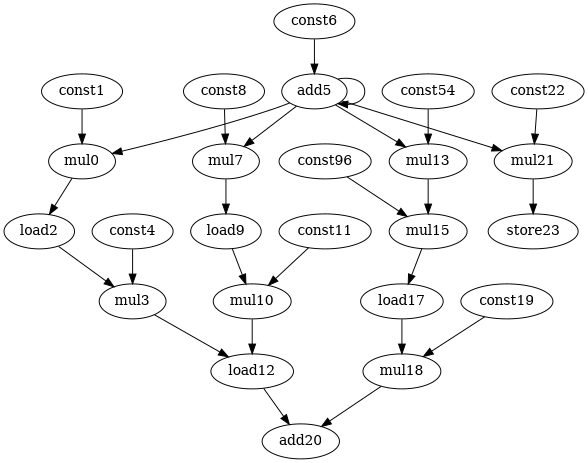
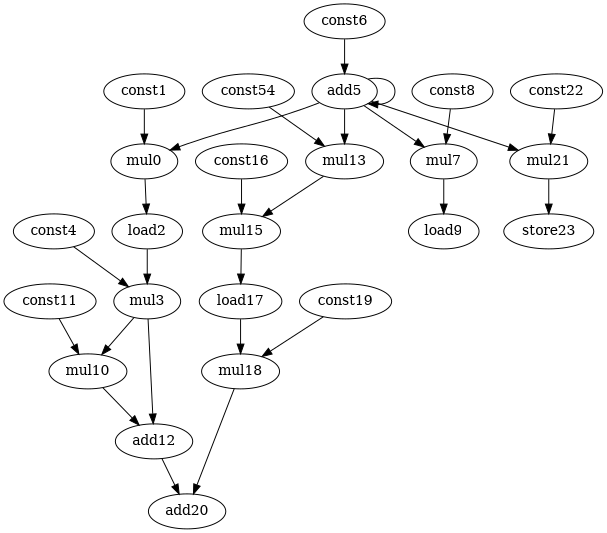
  digraph {
    node [opcode=const]
    edge [operand=0]
    mul0 [opcode=mul]
    load2 [opcode=load]
    mul3 [opcode=mul]
    const1
-   add12 [opcode=add label=load12]
+   add12 [opcode=add]
    add20 [opcode=add]
    const4
    add5 [opcode=add]
    mul7 [opcode=mul]
    n10 [label=mul13 opcode=add]
    mul21 [opcode=mul]
    load9 [opcode=load]
    mul15 [opcode=mul]
    store23 [opcode=store]
    const6
    mul10 [opcode=mul]
    const8
    const11
    load17 [opcode=load]
    n20 [label=const54]
    mul18 [opcode=mul]
-   const16 [label=const96]
+   const16
    const19
    const22
    mul0 -> load2
    load2 -> mul3
    mul3 -> add12 [operand=1]
    const1 -> mul0
    add12 -> add20
    const4 -> mul3 [operand=1]
    add5 -> mul0 [operand=1]
    add5 -> add5
    add5 -> mul7 [operand=1]
    add5 -> n10
    add5 -> mul21 [operand=1]
    mul7 -> load9
    n10 -> mul15 [operand=1]
    mul21 -> store23 [operand=1]
-   load9 -> mul10
+   mul3 -> mul10
    mul15 -> load17
    const6 -> add5 [operand=1]
    mul10 -> add12
    const8 -> mul7
    const11 -> mul10 [operand=1]
    load17 -> mul18
    n20 -> n10 [operand=1]
    mul18 -> add20 [operand=1]
    const16 -> mul15
    const19 -> mul18 [operand=1]
    const22 -> mul21
  }
